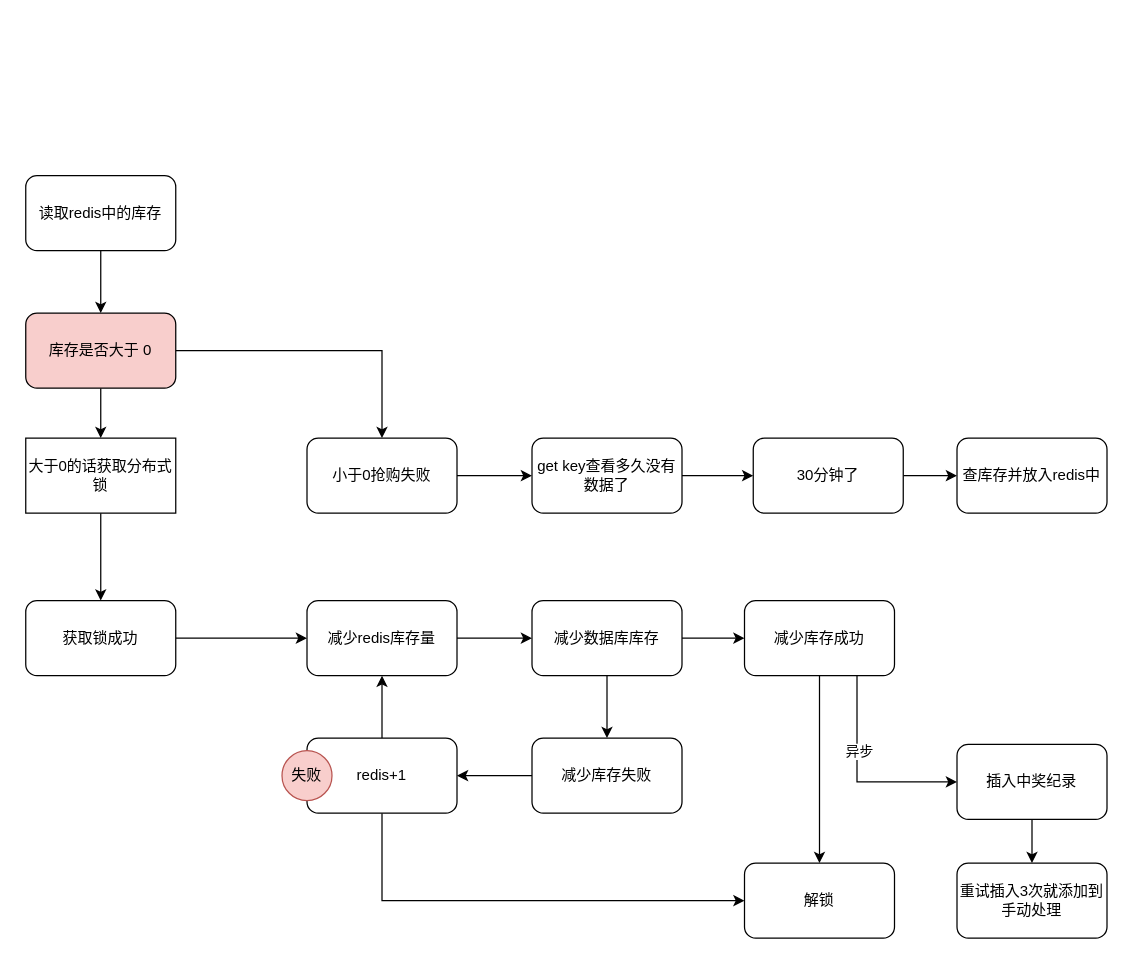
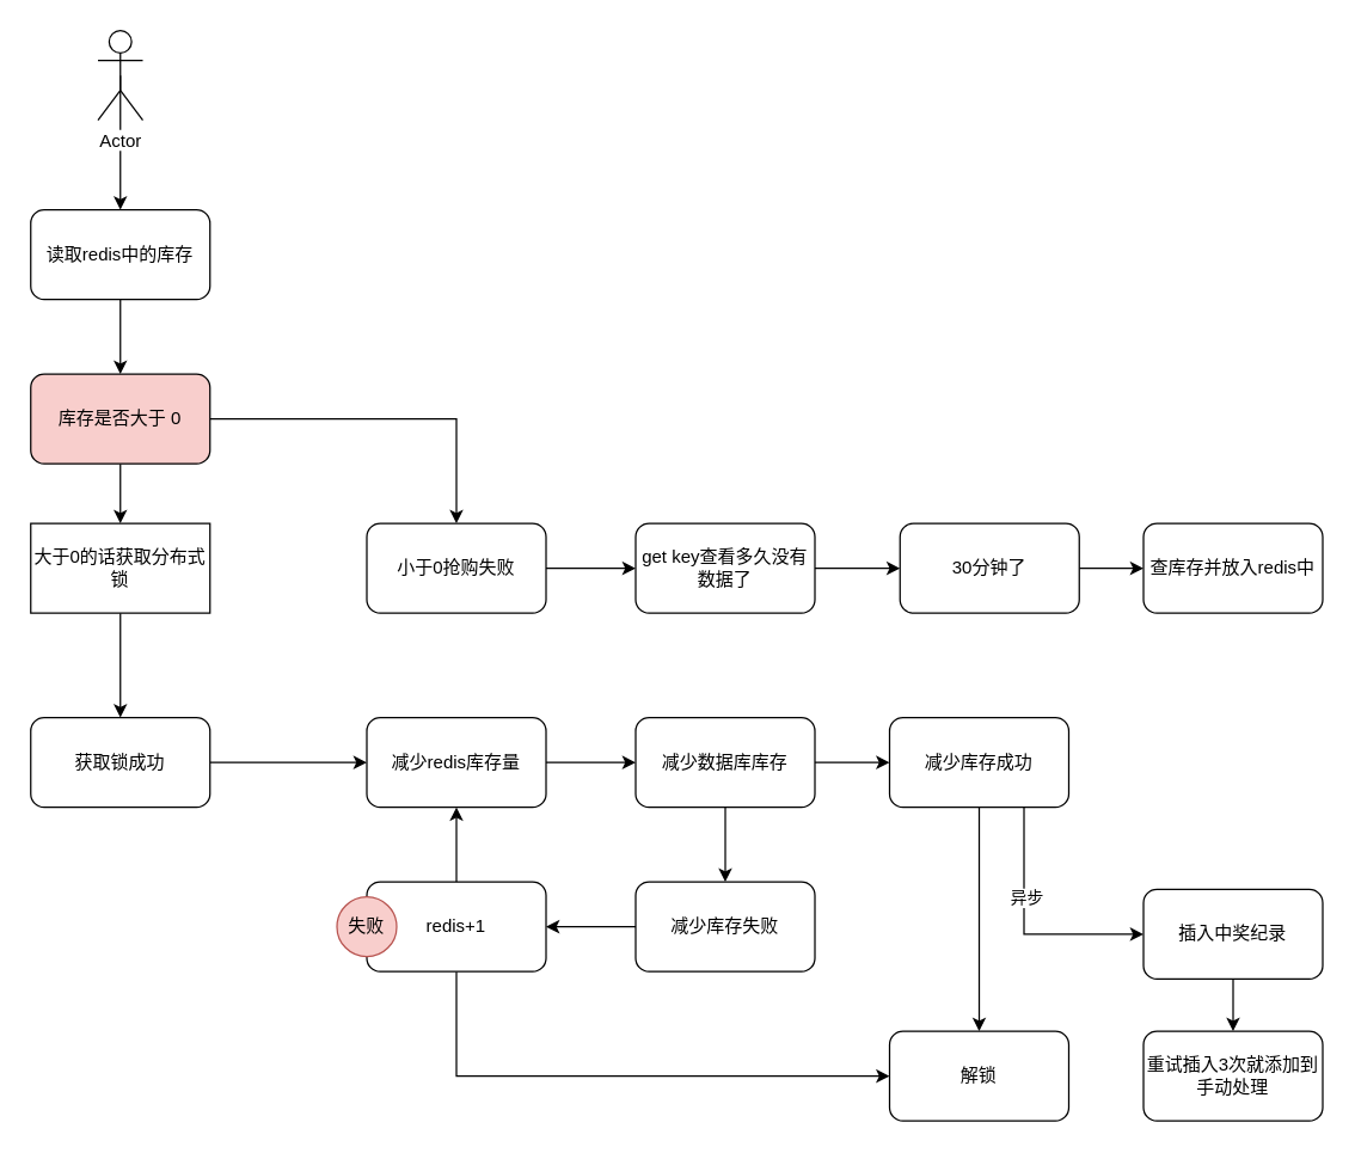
  <mxCell id="0" />
  <mxCell id="1" parent="0" />
  <mxCell id="2" style="edgeStyle=orthogonalEdgeStyle;rounded=0;orthogonalLoop=1;jettySize=auto;html=1;exitX=0.5;exitY=1;exitDx=0;exitDy=0;" edge="1" parent="1" source="3" target="9"><mxGeometry relative="1" as="geometry"><mxPoint x="80" y="260" as="targetPoint" /></mxGeometry></mxCell>
  <mxCell id="3" value="读取redis中的库存" style="rounded=1;whiteSpace=wrap;html=1;" vertex="1" parent="1"><mxGeometry x="20" y="140" width="120" height="60" as="geometry" /></mxCell>
+ <mxCell id="4" style="edgeStyle=orthogonalEdgeStyle;rounded=0;orthogonalLoop=1;jettySize=auto;html=1;exitX=0.5;exitY=0.5;exitDx=0;exitDy=0;exitPerimeter=0;" edge="1" parent="1" source="5" target="3"><mxGeometry relative="1" as="geometry" /></mxCell>
+ <mxCell id="5" value="Actor" style="shape=umlActor;verticalLabelPosition=bottom;labelBackgroundColor=#ffffff;verticalAlign=top;html=1;outlineConnect=0;" vertex="1" parent="1"><mxGeometry x="65" y="20" width="30" height="60" as="geometry" /></mxCell>
  <mxCell id="6" style="edgeStyle=orthogonalEdgeStyle;rounded=0;orthogonalLoop=1;jettySize=auto;html=1;exitX=1;exitY=0.5;exitDx=0;exitDy=0;" edge="1" parent="1" source="9" target="11"><mxGeometry relative="1" as="geometry"><mxPoint x="195" y="280" as="targetPoint" /></mxGeometry></mxCell>
  <mxCell id="7" style="edgeStyle=orthogonalEdgeStyle;rounded=0;orthogonalLoop=1;jettySize=auto;html=1;" edge="1" parent="1" source="14" target="13"><mxGeometry relative="1" as="geometry"><mxPoint x="80" y="360" as="targetPoint" /></mxGeometry></mxCell>
  <mxCell id="8" style="edgeStyle=orthogonalEdgeStyle;rounded=0;orthogonalLoop=1;jettySize=auto;html=1;exitX=0.5;exitY=1;exitDx=0;exitDy=0;" edge="1" parent="1" source="9" target="14"><mxGeometry relative="1" as="geometry"><mxPoint x="-35" y="280" as="targetPoint" /></mxGeometry></mxCell>
  <mxCell id="9" value="库存是否大于 0" style="rounded=1;whiteSpace=wrap;html=1;fillColor=#f8cecc;" vertex="1" parent="1"><mxGeometry x="20" y="250" width="120" height="60" as="geometry" /></mxCell>
  <mxCell id="10" style="edgeStyle=orthogonalEdgeStyle;rounded=0;orthogonalLoop=1;jettySize=auto;html=1;exitX=1;exitY=0.5;exitDx=0;exitDy=0;" edge="1" parent="1" source="11" target="32"><mxGeometry relative="1" as="geometry"><mxPoint x="435" y="380" as="targetPoint" /></mxGeometry></mxCell>
  <mxCell id="11" value="小于0抢购失败" style="rounded=1;whiteSpace=wrap;html=1;" vertex="1" parent="1"><mxGeometry x="245" y="350" width="120" height="60" as="geometry" /></mxCell>
  <mxCell id="12" style="edgeStyle=orthogonalEdgeStyle;rounded=0;orthogonalLoop=1;jettySize=auto;html=1;exitX=1;exitY=0.5;exitDx=0;exitDy=0;" edge="1" parent="1" source="13" target="16"><mxGeometry relative="1" as="geometry"><mxPoint x="195" y="510" as="targetPoint" /></mxGeometry></mxCell>
  <mxCell id="13" value="获取锁成功" style="rounded=1;whiteSpace=wrap;html=1;" vertex="1" parent="1"><mxGeometry x="20" y="480" width="120" height="60" as="geometry" /></mxCell>
  <mxCell id="14" value="大于0的话获取分布式锁" style="whiteSpace=wrap;html=1;rounded=0;" vertex="1" parent="1"><mxGeometry x="20" y="350" width="120" height="60" as="geometry" /></mxCell>
  <mxCell id="15" style="edgeStyle=orthogonalEdgeStyle;rounded=0;orthogonalLoop=1;jettySize=auto;html=1;exitX=1;exitY=0.5;exitDx=0;exitDy=0;" edge="1" parent="1" source="16" target="19"><mxGeometry relative="1" as="geometry"><mxPoint x="415" y="510" as="targetPoint" /></mxGeometry></mxCell>
  <mxCell id="16" value="减少redis库存量" style="rounded=1;whiteSpace=wrap;html=1;" vertex="1" parent="1"><mxGeometry x="245" y="480" width="120" height="60" as="geometry" /></mxCell>
  <mxCell id="17" style="edgeStyle=orthogonalEdgeStyle;rounded=0;orthogonalLoop=1;jettySize=auto;html=1;exitX=1;exitY=0.5;exitDx=0;exitDy=0;" edge="1" parent="1" source="19" target="23"><mxGeometry relative="1" as="geometry"><mxPoint x="595" y="510" as="targetPoint" /></mxGeometry></mxCell>
  <mxCell id="18" style="edgeStyle=orthogonalEdgeStyle;rounded=0;orthogonalLoop=1;jettySize=auto;html=1;exitX=0.5;exitY=1;exitDx=0;exitDy=0;" edge="1" parent="1" source="19" target="25"><mxGeometry relative="1" as="geometry"><mxPoint x="485" y="620" as="targetPoint" /></mxGeometry></mxCell>
  <mxCell id="19" value="减少数据库库存" style="rounded=1;whiteSpace=wrap;html=1;" vertex="1" parent="1"><mxGeometry x="425" y="480" width="120" height="60" as="geometry" /></mxCell>
  <mxCell id="20" style="edgeStyle=orthogonalEdgeStyle;rounded=0;orthogonalLoop=1;jettySize=auto;html=1;exitX=0.5;exitY=1;exitDx=0;exitDy=0;" edge="1" parent="1" source="23" target="29"><mxGeometry relative="1" as="geometry"><mxPoint x="655" y="590" as="targetPoint" /></mxGeometry></mxCell>
  <mxCell id="21" style="edgeStyle=orthogonalEdgeStyle;rounded=0;orthogonalLoop=1;jettySize=auto;html=1;exitX=0.75;exitY=1;exitDx=0;exitDy=0;entryX=0;entryY=0.5;entryDx=0;entryDy=0;" edge="1" parent="1" source="23" target="37"><mxGeometry relative="1" as="geometry" /></mxCell>
  <mxCell id="22" value="异步" style="edgeLabel;html=1;align=center;verticalAlign=middle;resizable=0;points=[];" vertex="1" connectable="0" parent="21"><mxGeometry x="-0.273" y="1" relative="1" as="geometry"><mxPoint as="offset" /></mxGeometry></mxCell>
  <mxCell id="23" value="减少库存成功" style="rounded=1;whiteSpace=wrap;html=1;" vertex="1" parent="1"><mxGeometry x="595" y="480" width="120" height="60" as="geometry" /></mxCell>
  <mxCell id="24" style="edgeStyle=orthogonalEdgeStyle;rounded=0;orthogonalLoop=1;jettySize=auto;html=1;exitX=0;exitY=0.5;exitDx=0;exitDy=0;" edge="1" parent="1" source="25" target="28"><mxGeometry relative="1" as="geometry"><mxPoint x="335" y="620" as="targetPoint" /></mxGeometry></mxCell>
  <mxCell id="25" value="减少库存失败" style="rounded=1;whiteSpace=wrap;html=1;" vertex="1" parent="1"><mxGeometry x="425" y="590" width="120" height="60" as="geometry" /></mxCell>
  <mxCell id="26" style="edgeStyle=orthogonalEdgeStyle;rounded=0;orthogonalLoop=1;jettySize=auto;html=1;exitX=0.5;exitY=0;exitDx=0;exitDy=0;entryX=0.5;entryY=1;entryDx=0;entryDy=0;" edge="1" parent="1" source="28" target="16"><mxGeometry relative="1" as="geometry" /></mxCell>
  <mxCell id="27" style="edgeStyle=orthogonalEdgeStyle;rounded=0;orthogonalLoop=1;jettySize=auto;html=1;exitX=0.5;exitY=1;exitDx=0;exitDy=0;entryX=0;entryY=0.5;entryDx=0;entryDy=0;" edge="1" parent="1" source="28" target="29"><mxGeometry relative="1" as="geometry"><mxPoint x="305" y="690" as="targetPoint" /></mxGeometry></mxCell>
  <mxCell id="28" value="redis+1" style="rounded=1;whiteSpace=wrap;html=1;" vertex="1" parent="1"><mxGeometry x="245" y="590" width="120" height="60" as="geometry" /></mxCell>
  <mxCell id="29" value="解锁" style="rounded=1;whiteSpace=wrap;html=1;" vertex="1" parent="1"><mxGeometry x="595" y="690" width="120" height="60" as="geometry" /></mxCell>
  <mxCell id="30" value="失败" style="ellipse;whiteSpace=wrap;html=1;aspect=fixed;fillColor=#f8cecc;strokeColor=#b85450;" vertex="1" parent="1"><mxGeometry x="225" y="600" width="40" height="40" as="geometry" /></mxCell>
  <mxCell id="31" style="edgeStyle=orthogonalEdgeStyle;rounded=0;orthogonalLoop=1;jettySize=auto;html=1;exitX=1;exitY=0.5;exitDx=0;exitDy=0;" edge="1" parent="1" source="32" target="34"><mxGeometry relative="1" as="geometry"><mxPoint x="605" y="380" as="targetPoint" /></mxGeometry></mxCell>
  <mxCell id="32" value="get key查看多久没有数据了" style="rounded=1;whiteSpace=wrap;html=1;" vertex="1" parent="1"><mxGeometry x="425" y="350" width="120" height="60" as="geometry" /></mxCell>
  <mxCell id="33" style="edgeStyle=orthogonalEdgeStyle;rounded=0;orthogonalLoop=1;jettySize=auto;html=1;exitX=1;exitY=0.5;exitDx=0;exitDy=0;" edge="1" parent="1" source="34" target="35"><mxGeometry relative="1" as="geometry"><mxPoint x="765" y="380" as="targetPoint" /></mxGeometry></mxCell>
  <mxCell id="34" value="30分钟了" style="rounded=1;whiteSpace=wrap;html=1;" vertex="1" parent="1"><mxGeometry x="602" y="350" width="120" height="60" as="geometry" /></mxCell>
  <mxCell id="35" value="查库存并放入redis中" style="rounded=1;whiteSpace=wrap;html=1;" vertex="1" parent="1"><mxGeometry x="765" y="350" width="120" height="60" as="geometry" /></mxCell>
  <mxCell id="36" style="edgeStyle=orthogonalEdgeStyle;rounded=0;orthogonalLoop=1;jettySize=auto;html=1;exitX=0.5;exitY=1;exitDx=0;exitDy=0;" edge="1" parent="1" source="37" target="38"><mxGeometry relative="1" as="geometry"><mxPoint x="825" y="690" as="targetPoint" /></mxGeometry></mxCell>
  <mxCell id="37" value="插入中奖纪录" style="rounded=1;whiteSpace=wrap;html=1;" vertex="1" parent="1"><mxGeometry x="765" y="595" width="120" height="60" as="geometry" /></mxCell>
  <mxCell id="38" value="重试插入3次就添加到手动处理" style="rounded=1;whiteSpace=wrap;html=1;" vertex="1" parent="1"><mxGeometry x="765" y="690" width="120" height="60" as="geometry" /></mxCell>
